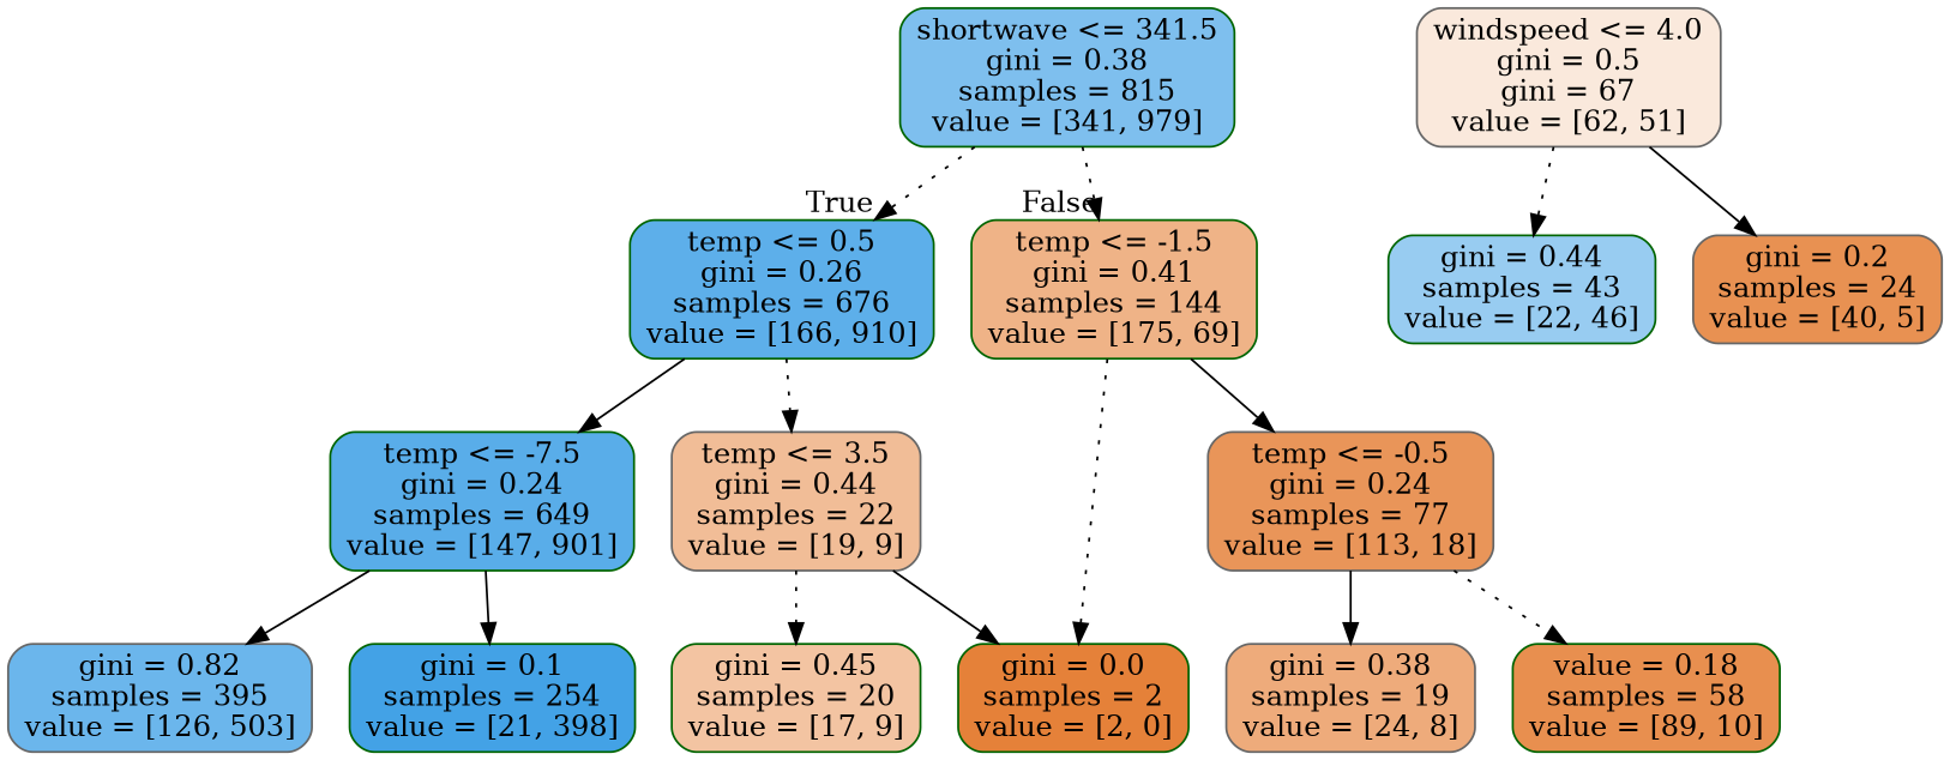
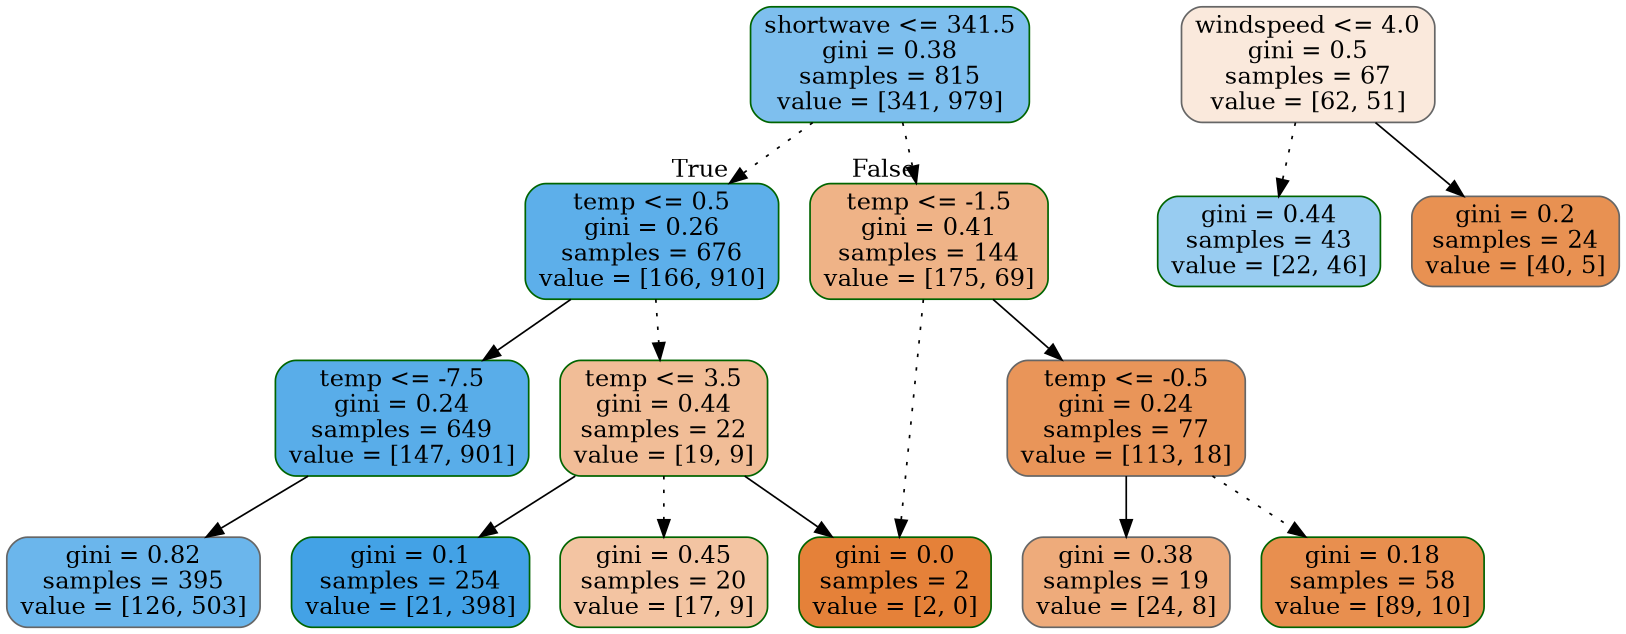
  digraph {
    fontname="DejaVu Serif"
    node [color=darkgreen fontname="DejaVu Serif" shape=box style="filled, rounded"]
    edge [fontname="DejaVu Serif" style=dotted]
    n1 [fillcolor="#7ebfee" label="shortwave <= 341.5\ngini = 0.38\nsamples = 815\nvalue = [341, 979]"]
    n2 [fillcolor="#5dafea" label="temp <= 0.5\ngini = 0.26\nsamples = 676\nvalue = [166, 910]"]
    n3 [fillcolor="#efb387" label="temp <= -1.5\ngini = 0.41\nsamples = 144\nvalue = [175, 69]"]
    n4 [fillcolor="#59ade9" label="temp <= -7.5\ngini = 0.24\nsamples = 649\nvalue = [147, 901]"]
-   n5 [color=gray40 fillcolor="#f1bd97" label="temp <= 3.5\ngini = 0.44\nsamples = 22\nvalue = [19, 9]"]
+   n5 [fillcolor="#f1bd97" label="temp <= 3.5\ngini = 0.44\nsamples = 22\nvalue = [19, 9]"]
    n6 [fillcolor="#e58139" label="gini = 0.0\nsamples = 2\nvalue = [2, 0]"]
    n7 [color=gray40 fillcolor="#e99559" label="temp <= -0.5\ngini = 0.24\nsamples = 77\nvalue = [113, 18]"]
    n8 [fillcolor="#43a2e6" label="gini = 0.1\nsamples = 254\nvalue = [21, 398]"]
    n9 [color=gray40 fillcolor="#6bb6ec" label="gini = 0.82\nsamples = 395\nvalue = [126, 503]"]
    n10 [fillcolor="#f3c4a2" label="gini = 0.45\nsamples = 20\nvalue = [17, 9]"]
-   n11 [color=gray40 fillcolor="#fae9dc" label="windspeed <= 4.0\ngini = 0.5\ngini = 67\nvalue = [62, 51]"]
+   n11 [color=gray40 fillcolor="#fae9dc" label="windspeed <= 4.0\ngini = 0.5\nsamples = 67\nvalue = [62, 51]"]
    n12 [fillcolor="#98ccf1" label="gini = 0.44\nsamples = 43\nvalue = [22, 46]"]
    n13 [color=gray40 fillcolor="#e89152" label="gini = 0.2\nsamples = 24\nvalue = [40, 5]"]
    n14 [color=gray40 fillcolor="#eeab7b" label="gini = 0.38\nsamples = 19\nvalue = [24, 8]"]
-   n15 [fillcolor="#e88f4f" label="value = 0.18\nsamples = 58\nvalue = [89, 10]"]
+   n15 [fillcolor="#e88f4f" label="gini = 0.18\nsamples = 58\nvalue = [89, 10]"]
    n1 -> n2 [headlabel=True labelangle=45 labeldistance=2.5]
    n1 -> n3 [headlabel=False labelangle=-45 labeldistance=2.5]
    n2 -> n4 [style=solid]
    n2 -> n5
    n3 -> n6
    n3 -> n7 [style=solid]
-   n4 -> n8 [style=solid]
+   n5 -> n8 [style=solid]
    n4 -> n9 [style=solid]
    n5 -> n6 [style=solid]
    n5 -> n10
    n7 -> n14 [style=solid]
    n7 -> n15
    n11 -> n12
    n11 -> n13 [style=solid]
  }
